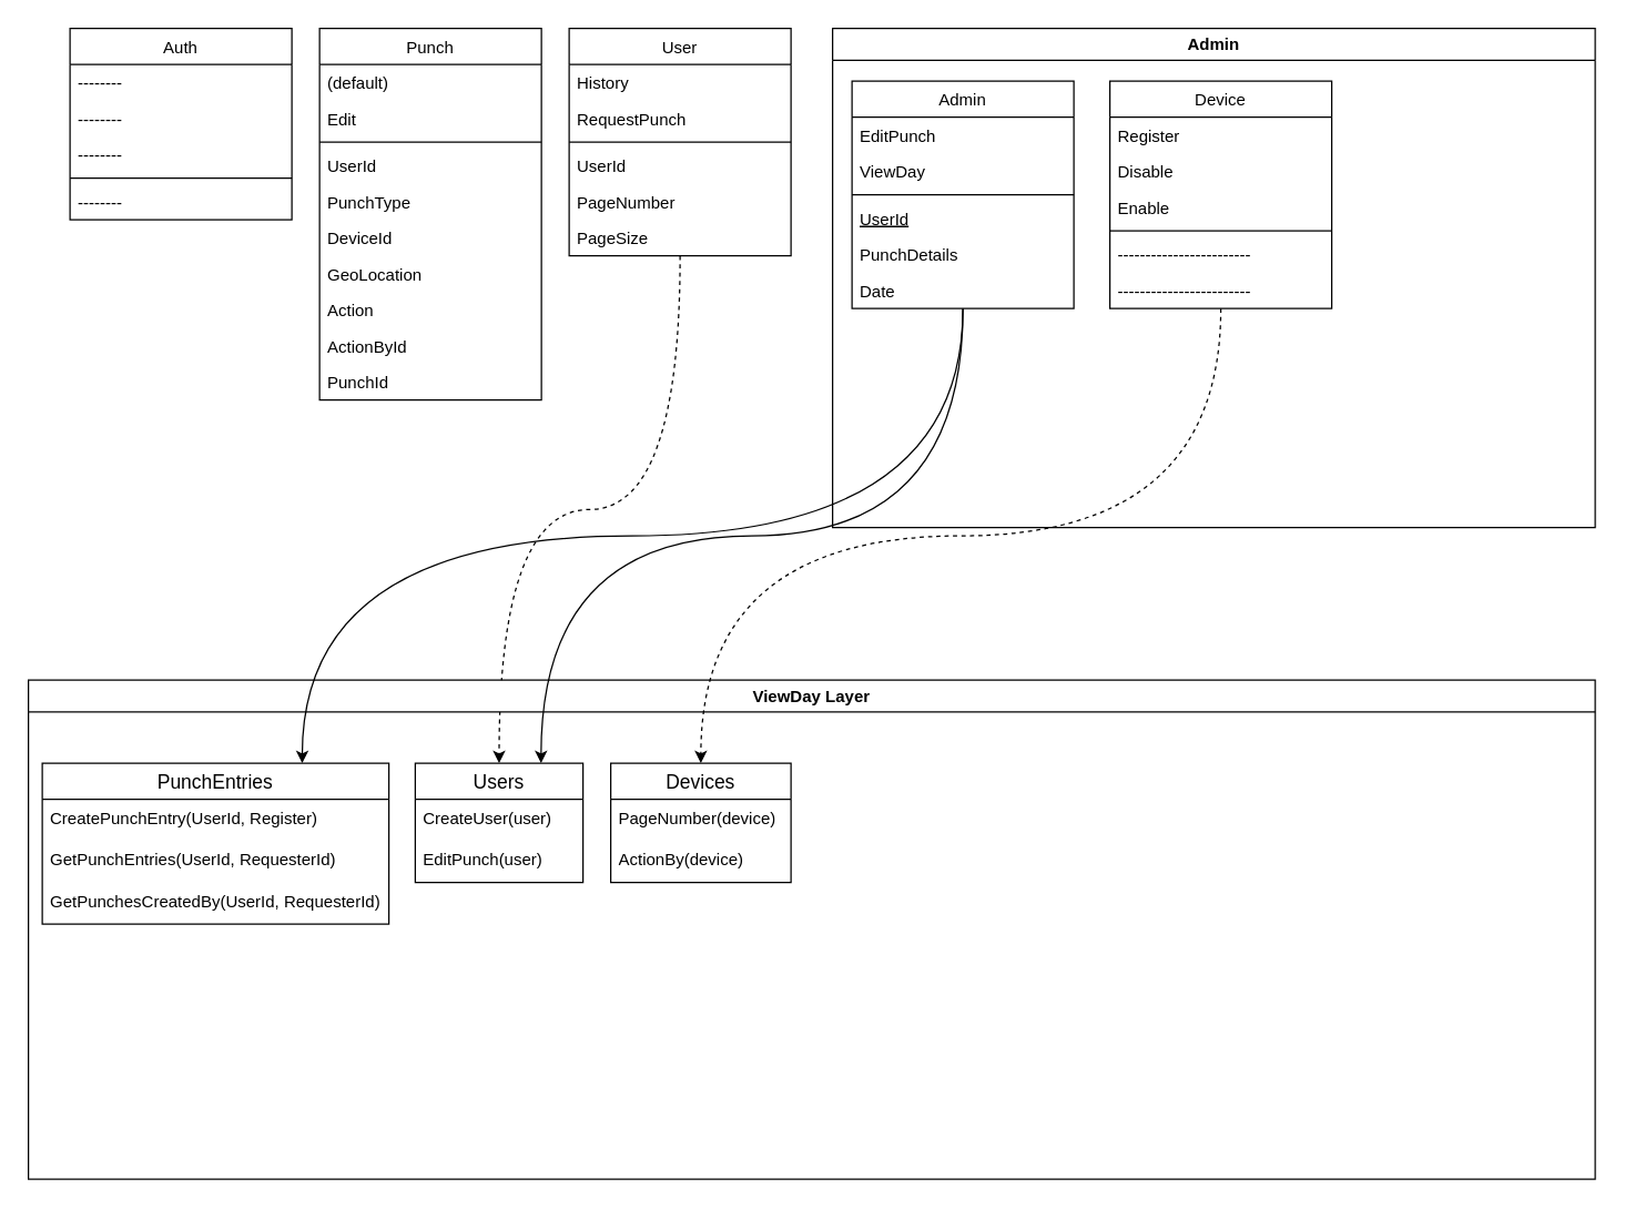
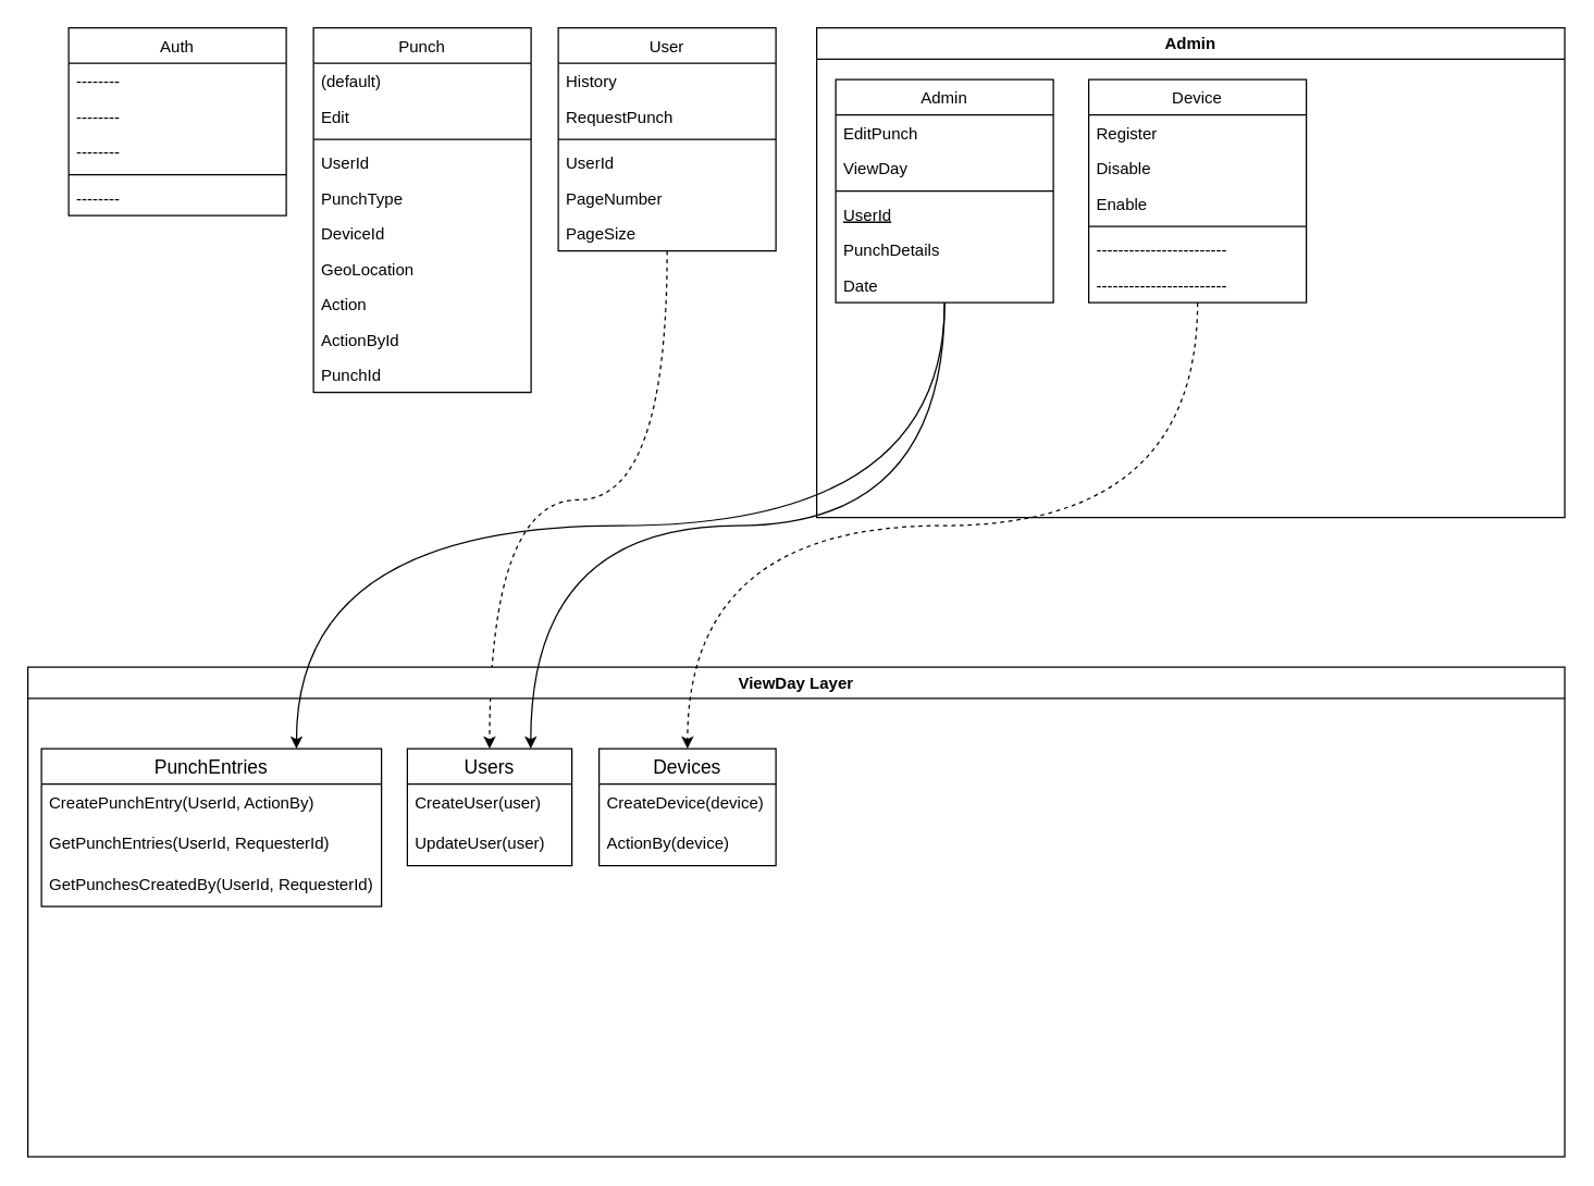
  <mxCell id="0" />
  <mxCell id="1" parent="0" />
  <mxCell id="2" value="Auth" style="swimlane;fontStyle=0;align=center;verticalAlign=top;childLayout=stackLayout;horizontal=1;startSize=26;horizontalStack=0;resizeParent=1;resizeLast=0;collapsible=1;marginBottom=0;rounded=0;shadow=0;strokeWidth=1;" parent="1" vertex="1"><mxGeometry x="50" y="20" width="160" height="138" as="geometry"><mxRectangle x="230" y="140" width="160" height="26" as="alternateBounds" /></mxGeometry></mxCell>
  <mxCell id="3" value="--------" style="text;align=left;verticalAlign=top;spacingLeft=4;spacingRight=4;overflow=hidden;rotatable=0;points=[[0,0.5],[1,0.5]];portConstraint=eastwest;" parent="2" vertex="1"><mxGeometry y="26" width="160" height="26" as="geometry" /></mxCell>
  <mxCell id="4" value="--------" style="text;align=left;verticalAlign=top;spacingLeft=4;spacingRight=4;overflow=hidden;rotatable=0;points=[[0,0.5],[1,0.5]];portConstraint=eastwest;rounded=0;shadow=0;html=0;" parent="2" vertex="1"><mxGeometry y="52" width="160" height="26" as="geometry" /></mxCell>
  <mxCell id="5" value="--------" style="text;align=left;verticalAlign=top;spacingLeft=4;spacingRight=4;overflow=hidden;rotatable=0;points=[[0,0.5],[1,0.5]];portConstraint=eastwest;rounded=0;shadow=0;html=0;" parent="2" vertex="1"><mxGeometry y="78" width="160" height="26" as="geometry" /></mxCell>
  <mxCell id="6" value="" style="line;html=1;strokeWidth=1;align=left;verticalAlign=middle;spacingTop=-1;spacingLeft=3;spacingRight=3;rotatable=0;labelPosition=right;points=[];portConstraint=eastwest;" parent="2" vertex="1"><mxGeometry y="104" width="160" height="8" as="geometry" /></mxCell>
  <mxCell id="7" value="--------" style="text;align=left;verticalAlign=top;spacingLeft=4;spacingRight=4;overflow=hidden;rotatable=0;points=[[0,0.5],[1,0.5]];portConstraint=eastwest;" parent="2" vertex="1"><mxGeometry y="112" width="160" height="26" as="geometry" /></mxCell>
  <mxCell id="8" value="Punch" style="swimlane;fontStyle=0;align=center;verticalAlign=top;childLayout=stackLayout;horizontal=1;startSize=26;horizontalStack=0;resizeParent=1;resizeLast=0;collapsible=1;marginBottom=0;rounded=0;shadow=0;strokeWidth=1;" parent="1" vertex="1"><mxGeometry x="230" y="20" width="160" height="268" as="geometry"><mxRectangle x="550" y="140" width="160" height="26" as="alternateBounds" /></mxGeometry></mxCell>
  <mxCell id="9" value="(default)" style="text;align=left;verticalAlign=top;spacingLeft=4;spacingRight=4;overflow=hidden;rotatable=0;points=[[0,0.5],[1,0.5]];portConstraint=eastwest;" parent="8" vertex="1"><mxGeometry y="26" width="160" height="26" as="geometry" /></mxCell>
  <mxCell id="10" value="Edit" style="text;align=left;verticalAlign=top;spacingLeft=4;spacingRight=4;overflow=hidden;rotatable=0;points=[[0,0.5],[1,0.5]];portConstraint=eastwest;rounded=0;shadow=0;html=0;" parent="8" vertex="1"><mxGeometry y="52" width="160" height="26" as="geometry" /></mxCell>
  <mxCell id="11" value="" style="line;html=1;strokeWidth=1;align=left;verticalAlign=middle;spacingTop=-1;spacingLeft=3;spacingRight=3;rotatable=0;labelPosition=right;points=[];portConstraint=eastwest;" parent="8" vertex="1"><mxGeometry y="78" width="160" height="8" as="geometry" /></mxCell>
  <mxCell id="12" value="UserId" style="text;align=left;verticalAlign=top;spacingLeft=4;spacingRight=4;overflow=hidden;rotatable=0;points=[[0,0.5],[1,0.5]];portConstraint=eastwest;" parent="8" vertex="1"><mxGeometry y="86" width="160" height="26" as="geometry" /></mxCell>
  <mxCell id="13" value="PunchType" style="text;align=left;verticalAlign=top;spacingLeft=4;spacingRight=4;overflow=hidden;rotatable=0;points=[[0,0.5],[1,0.5]];portConstraint=eastwest;" parent="8" vertex="1"><mxGeometry y="112" width="160" height="26" as="geometry" /></mxCell>
  <mxCell id="14" value="DeviceId" style="text;align=left;verticalAlign=top;spacingLeft=4;spacingRight=4;overflow=hidden;rotatable=0;points=[[0,0.5],[1,0.5]];portConstraint=eastwest;" vertex="1" parent="8"><mxGeometry y="138" width="160" height="26" as="geometry" /></mxCell>
  <mxCell id="15" value="GeoLocation" style="text;align=left;verticalAlign=top;spacingLeft=4;spacingRight=4;overflow=hidden;rotatable=0;points=[[0,0.5],[1,0.5]];portConstraint=eastwest;" vertex="1" parent="8"><mxGeometry y="164" width="160" height="26" as="geometry" /></mxCell>
  <mxCell id="16" value="Action" style="text;align=left;verticalAlign=top;spacingLeft=4;spacingRight=4;overflow=hidden;rotatable=0;points=[[0,0.5],[1,0.5]];portConstraint=eastwest;" vertex="1" parent="8"><mxGeometry y="190" width="160" height="26" as="geometry" /></mxCell>
  <mxCell id="17" value="ActionById" style="text;align=left;verticalAlign=top;spacingLeft=4;spacingRight=4;overflow=hidden;rotatable=0;points=[[0,0.5],[1,0.5]];portConstraint=eastwest;" vertex="1" parent="8"><mxGeometry y="216" width="160" height="26" as="geometry" /></mxCell>
  <mxCell id="18" value="PunchId" style="text;align=left;verticalAlign=top;spacingLeft=4;spacingRight=4;overflow=hidden;rotatable=0;points=[[0,0.5],[1,0.5]];portConstraint=eastwest;" vertex="1" parent="8"><mxGeometry y="242" width="160" height="26" as="geometry" /></mxCell>
  <mxCell id="19" style="edgeStyle=orthogonalEdgeStyle;orthogonalLoop=1;jettySize=auto;html=1;exitX=0.5;exitY=1;exitDx=0;exitDy=0;entryX=0.5;entryY=0;entryDx=0;entryDy=0;curved=1;dashed=1;" edge="1" parent="1" source="20" target="47"><mxGeometry relative="1" as="geometry" /></mxCell>
  <mxCell id="20" value="User" style="swimlane;fontStyle=0;align=center;verticalAlign=top;childLayout=stackLayout;horizontal=1;startSize=26;horizontalStack=0;resizeParent=1;resizeLast=0;collapsible=1;marginBottom=0;rounded=0;shadow=0;strokeWidth=1;" vertex="1" parent="1"><mxGeometry x="410" y="20" width="160" height="164" as="geometry"><mxRectangle x="130" y="380" width="160" height="26" as="alternateBounds" /></mxGeometry></mxCell>
  <mxCell id="21" value="History" style="text;align=left;verticalAlign=top;spacingLeft=4;spacingRight=4;overflow=hidden;rotatable=0;points=[[0,0.5],[1,0.5]];portConstraint=eastwest;" vertex="1" parent="20"><mxGeometry y="26" width="160" height="26" as="geometry" /></mxCell>
  <mxCell id="22" value="RequestPunch" style="text;align=left;verticalAlign=top;spacingLeft=4;spacingRight=4;overflow=hidden;rotatable=0;points=[[0,0.5],[1,0.5]];portConstraint=eastwest;rounded=0;shadow=0;html=0;" vertex="1" parent="20"><mxGeometry y="52" width="160" height="26" as="geometry" /></mxCell>
  <mxCell id="23" value="" style="line;html=1;strokeWidth=1;align=left;verticalAlign=middle;spacingTop=-1;spacingLeft=3;spacingRight=3;rotatable=0;labelPosition=right;points=[];portConstraint=eastwest;" vertex="1" parent="20"><mxGeometry y="78" width="160" height="8" as="geometry" /></mxCell>
  <mxCell id="24" value="UserId" style="text;align=left;verticalAlign=top;spacingLeft=4;spacingRight=4;overflow=hidden;rotatable=0;points=[[0,0.5],[1,0.5]];portConstraint=eastwest;fontStyle=0" vertex="1" parent="20"><mxGeometry y="86" width="160" height="26" as="geometry" /></mxCell>
  <mxCell id="25" value="PageNumber" style="text;align=left;verticalAlign=top;spacingLeft=4;spacingRight=4;overflow=hidden;rotatable=0;points=[[0,0.5],[1,0.5]];portConstraint=eastwest;" vertex="1" parent="20"><mxGeometry y="112" width="160" height="26" as="geometry" /></mxCell>
  <mxCell id="26" value="PageSize" style="text;align=left;verticalAlign=top;spacingLeft=4;spacingRight=4;overflow=hidden;rotatable=0;points=[[0,0.5],[1,0.5]];portConstraint=eastwest;" vertex="1" parent="20"><mxGeometry y="138" width="160" height="26" as="geometry" /></mxCell>
  <mxCell id="27" value="Admin" style="swimlane;whiteSpace=wrap;html=1;" vertex="1" parent="1"><mxGeometry x="600" y="20" width="550" height="360" as="geometry" /></mxCell>
  <mxCell id="28" value="Admin" style="swimlane;fontStyle=0;align=center;verticalAlign=top;childLayout=stackLayout;horizontal=1;startSize=26;horizontalStack=0;resizeParent=1;resizeLast=0;collapsible=1;marginBottom=0;rounded=0;shadow=0;strokeWidth=1;" vertex="1" parent="27"><mxGeometry x="14" y="38" width="160" height="164" as="geometry"><mxRectangle x="130" y="380" width="160" height="26" as="alternateBounds" /></mxGeometry></mxCell>
  <mxCell id="29" value="EditPunch" style="text;align=left;verticalAlign=top;spacingLeft=4;spacingRight=4;overflow=hidden;rotatable=0;points=[[0,0.5],[1,0.5]];portConstraint=eastwest;" vertex="1" parent="28"><mxGeometry y="26" width="160" height="26" as="geometry" /></mxCell>
  <mxCell id="30" value="ViewDay" style="text;align=left;verticalAlign=top;spacingLeft=4;spacingRight=4;overflow=hidden;rotatable=0;points=[[0,0.5],[1,0.5]];portConstraint=eastwest;rounded=0;shadow=0;html=0;" vertex="1" parent="28"><mxGeometry y="52" width="160" height="26" as="geometry" /></mxCell>
  <mxCell id="31" value="" style="line;html=1;strokeWidth=1;align=left;verticalAlign=middle;spacingTop=-1;spacingLeft=3;spacingRight=3;rotatable=0;labelPosition=right;points=[];portConstraint=eastwest;" vertex="1" parent="28"><mxGeometry y="78" width="160" height="8" as="geometry" /></mxCell>
  <mxCell id="32" value="UserId" style="text;align=left;verticalAlign=top;spacingLeft=4;spacingRight=4;overflow=hidden;rotatable=0;points=[[0,0.5],[1,0.5]];portConstraint=eastwest;fontStyle=4" vertex="1" parent="28"><mxGeometry y="86" width="160" height="26" as="geometry" /></mxCell>
  <mxCell id="33" value="PunchDetails" style="text;align=left;verticalAlign=top;spacingLeft=4;spacingRight=4;overflow=hidden;rotatable=0;points=[[0,0.5],[1,0.5]];portConstraint=eastwest;" vertex="1" parent="28"><mxGeometry y="112" width="160" height="26" as="geometry" /></mxCell>
  <mxCell id="34" value="Date" style="text;align=left;verticalAlign=top;spacingLeft=4;spacingRight=4;overflow=hidden;rotatable=0;points=[[0,0.5],[1,0.5]];portConstraint=eastwest;" vertex="1" parent="28"><mxGeometry y="138" width="160" height="26" as="geometry" /></mxCell>
  <mxCell id="35" value="Device" style="swimlane;fontStyle=0;align=center;verticalAlign=top;childLayout=stackLayout;horizontal=1;startSize=26;horizontalStack=0;resizeParent=1;resizeLast=0;collapsible=1;marginBottom=0;rounded=0;shadow=0;strokeWidth=1;" vertex="1" parent="27"><mxGeometry x="200" y="38" width="160" height="164" as="geometry"><mxRectangle x="130" y="380" width="160" height="26" as="alternateBounds" /></mxGeometry></mxCell>
  <mxCell id="36" value="Register" style="text;align=left;verticalAlign=top;spacingLeft=4;spacingRight=4;overflow=hidden;rotatable=0;points=[[0,0.5],[1,0.5]];portConstraint=eastwest;" vertex="1" parent="35"><mxGeometry y="26" width="160" height="26" as="geometry" /></mxCell>
  <mxCell id="37" value="Disable" style="text;align=left;verticalAlign=top;spacingLeft=4;spacingRight=4;overflow=hidden;rotatable=0;points=[[0,0.5],[1,0.5]];portConstraint=eastwest;rounded=0;shadow=0;html=0;" vertex="1" parent="35"><mxGeometry y="52" width="160" height="26" as="geometry" /></mxCell>
  <mxCell id="38" value="Enable" style="text;align=left;verticalAlign=top;spacingLeft=4;spacingRight=4;overflow=hidden;rotatable=0;points=[[0,0.5],[1,0.5]];portConstraint=eastwest;rounded=0;shadow=0;html=0;" vertex="1" parent="35"><mxGeometry y="78" width="160" height="26" as="geometry" /></mxCell>
  <mxCell id="39" value="" style="line;html=1;strokeWidth=1;align=left;verticalAlign=middle;spacingTop=-1;spacingLeft=3;spacingRight=3;rotatable=0;labelPosition=right;points=[];portConstraint=eastwest;" vertex="1" parent="35"><mxGeometry y="104" width="160" height="8" as="geometry" /></mxCell>
  <mxCell id="40" value="------------------------" style="text;align=left;verticalAlign=top;spacingLeft=4;spacingRight=4;overflow=hidden;rotatable=0;points=[[0,0.5],[1,0.5]];portConstraint=eastwest;fontStyle=0" vertex="1" parent="35"><mxGeometry y="112" width="160" height="26" as="geometry" /></mxCell>
  <mxCell id="41" value="------------------------" style="text;align=left;verticalAlign=top;spacingLeft=4;spacingRight=4;overflow=hidden;rotatable=0;points=[[0,0.5],[1,0.5]];portConstraint=eastwest;" vertex="1" parent="35"><mxGeometry y="138" width="160" height="26" as="geometry" /></mxCell>
  <mxCell id="42" value="ViewDay Layer" style="swimlane;whiteSpace=wrap;html=1;" vertex="1" parent="1"><mxGeometry x="20" y="490" width="1130" height="360" as="geometry" /></mxCell>
  <mxCell id="43" value="PunchEntries" style="swimlane;fontStyle=0;childLayout=stackLayout;horizontal=1;startSize=26;horizontalStack=0;resizeParent=1;resizeParentMax=0;resizeLast=0;collapsible=1;marginBottom=0;align=center;fontSize=14;" vertex="1" parent="42"><mxGeometry x="10" y="60" width="250" height="116" as="geometry" /></mxCell>
- <mxCell id="44" value="CreatePunchEntry(UserId, Register)" style="text;strokeColor=none;fillColor=none;spacingLeft=4;spacingRight=4;overflow=hidden;rotatable=0;points=[[0,0.5],[1,0.5]];portConstraint=eastwest;fontSize=12;whiteSpace=wrap;html=1;" vertex="1" parent="43"><mxGeometry y="26" width="250" height="30" as="geometry" /></mxCell>
+ <mxCell id="44" value="CreatePunchEntry(UserId, ActionBy)" style="text;strokeColor=none;fillColor=none;spacingLeft=4;spacingRight=4;overflow=hidden;rotatable=0;points=[[0,0.5],[1,0.5]];portConstraint=eastwest;fontSize=12;whiteSpace=wrap;html=1;" vertex="1" parent="43"><mxGeometry y="26" width="250" height="30" as="geometry" /></mxCell>
  <mxCell id="45" value="GetPunchEntries(UserId, RequesterId)" style="text;strokeColor=none;fillColor=none;spacingLeft=4;spacingRight=4;overflow=hidden;rotatable=0;points=[[0,0.5],[1,0.5]];portConstraint=eastwest;fontSize=12;whiteSpace=wrap;html=1;" vertex="1" parent="43"><mxGeometry y="56" width="250" height="30" as="geometry" /></mxCell>
  <mxCell id="46" value="GetPunchesCreatedBy(UserId, RequesterId)" style="text;strokeColor=none;fillColor=none;spacingLeft=4;spacingRight=4;overflow=hidden;rotatable=0;points=[[0,0.5],[1,0.5]];portConstraint=eastwest;fontSize=12;whiteSpace=wrap;html=1;" vertex="1" parent="43"><mxGeometry y="86" width="250" height="30" as="geometry" /></mxCell>
  <mxCell id="47" value="Users" style="swimlane;fontStyle=0;childLayout=stackLayout;horizontal=1;startSize=26;horizontalStack=0;resizeParent=1;resizeParentMax=0;resizeLast=0;collapsible=1;marginBottom=0;align=center;fontSize=14;" vertex="1" parent="42"><mxGeometry x="279" y="60" width="121" height="86" as="geometry" /></mxCell>
  <mxCell id="48" value="CreateUser(user)" style="text;strokeColor=none;fillColor=none;spacingLeft=4;spacingRight=4;overflow=hidden;rotatable=0;points=[[0,0.5],[1,0.5]];portConstraint=eastwest;fontSize=12;whiteSpace=wrap;html=1;" vertex="1" parent="47"><mxGeometry y="26" width="121" height="30" as="geometry" /></mxCell>
- <mxCell id="49" value="EditPunch(user)" style="text;strokeColor=none;fillColor=none;spacingLeft=4;spacingRight=4;overflow=hidden;rotatable=0;points=[[0,0.5],[1,0.5]];portConstraint=eastwest;fontSize=12;whiteSpace=wrap;html=1;" vertex="1" parent="47"><mxGeometry y="56" width="121" height="30" as="geometry" /></mxCell>
+ <mxCell id="49" value="UpdateUser(user)" style="text;strokeColor=none;fillColor=none;spacingLeft=4;spacingRight=4;overflow=hidden;rotatable=0;points=[[0,0.5],[1,0.5]];portConstraint=eastwest;fontSize=12;whiteSpace=wrap;html=1;" vertex="1" parent="47"><mxGeometry y="56" width="121" height="30" as="geometry" /></mxCell>
  <mxCell id="50" value="Devices" style="swimlane;fontStyle=0;childLayout=stackLayout;horizontal=1;startSize=26;horizontalStack=0;resizeParent=1;resizeParentMax=0;resizeLast=0;collapsible=1;marginBottom=0;align=center;fontSize=14;" vertex="1" parent="42"><mxGeometry x="420" y="60" width="130" height="86" as="geometry" /></mxCell>
- <mxCell id="51" value="PageNumber(device)" style="text;strokeColor=none;fillColor=none;spacingLeft=4;spacingRight=4;overflow=hidden;rotatable=0;points=[[0,0.5],[1,0.5]];portConstraint=eastwest;fontSize=12;whiteSpace=wrap;html=1;" vertex="1" parent="50"><mxGeometry y="26" width="130" height="30" as="geometry" /></mxCell>
+ <mxCell id="51" value="CreateDevice(device)" style="text;strokeColor=none;fillColor=none;spacingLeft=4;spacingRight=4;overflow=hidden;rotatable=0;points=[[0,0.5],[1,0.5]];portConstraint=eastwest;fontSize=12;whiteSpace=wrap;html=1;" vertex="1" parent="50"><mxGeometry y="26" width="130" height="30" as="geometry" /></mxCell>
  <mxCell id="52" value="ActionBy(device)" style="text;strokeColor=none;fillColor=none;spacingLeft=4;spacingRight=4;overflow=hidden;rotatable=0;points=[[0,0.5],[1,0.5]];portConstraint=eastwest;fontSize=12;whiteSpace=wrap;html=1;" vertex="1" parent="50"><mxGeometry y="56" width="130" height="30" as="geometry" /></mxCell>
  <mxCell id="53" style="edgeStyle=orthogonalEdgeStyle;orthogonalLoop=1;jettySize=auto;html=1;exitX=0.5;exitY=1;exitDx=0;exitDy=0;entryX=0.75;entryY=0;entryDx=0;entryDy=0;curved=1;" edge="1" parent="1" source="28" target="43"><mxGeometry relative="1" as="geometry" /></mxCell>
  <mxCell id="54" style="edgeStyle=orthogonalEdgeStyle;orthogonalLoop=1;jettySize=auto;html=1;exitX=0.5;exitY=1;exitDx=0;exitDy=0;entryX=0.75;entryY=0;entryDx=0;entryDy=0;curved=1;" edge="1" parent="1" source="28" target="47"><mxGeometry relative="1" as="geometry" /></mxCell>
  <mxCell id="55" style="edgeStyle=orthogonalEdgeStyle;orthogonalLoop=1;jettySize=auto;html=1;exitX=0.5;exitY=1;exitDx=0;exitDy=0;entryX=0.5;entryY=0;entryDx=0;entryDy=0;jumpStyle=none;curved=1;dashed=1;" edge="1" parent="1" source="35" target="50"><mxGeometry relative="1" as="geometry" /></mxCell>
